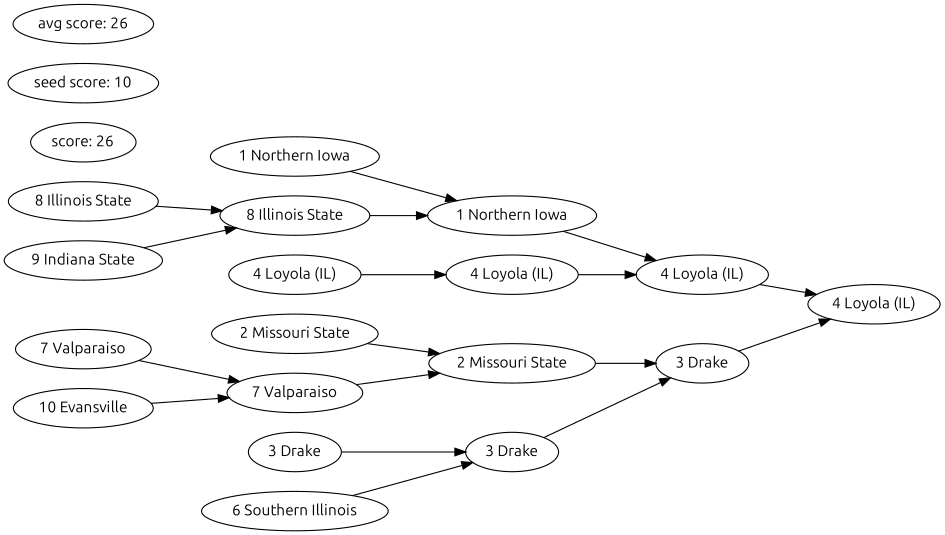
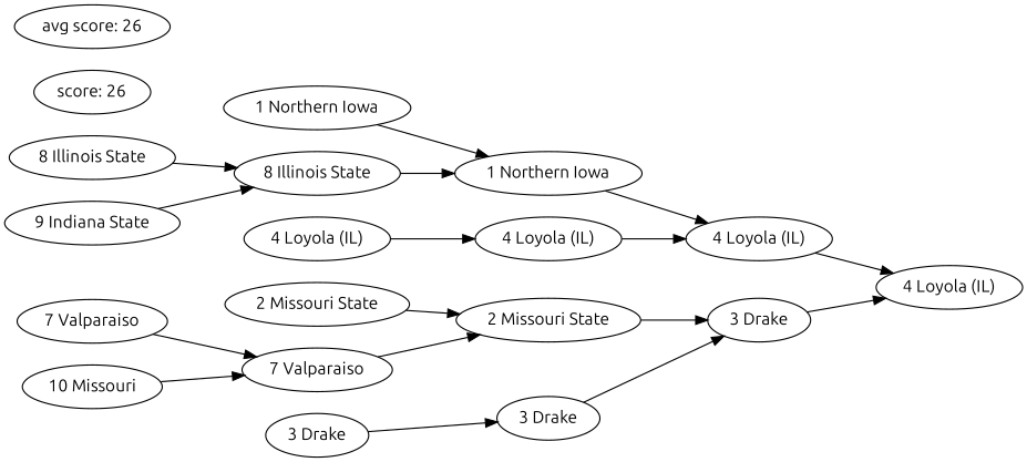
  digraph {
    fontname=Ubuntu
    rankdir=LR
    node [fontname=Ubuntu]
    edge [fontname=Ubuntu]
    n1 [label="4 Loyola (IL)"]
    n2 [label="4 Loyola (IL)"]
    n3 [label="1 Northern Iowa"]
    n4 [label="1 Northern Iowa"]
    n5 [label="8 Illinois State"]
    n6 [label="8 Illinois State"]
    n7 [label="9 Indiana State"]
    n8 [label="4 Loyola (IL)"]
    n9 [label="4 Loyola (IL)"]
    n10 [label="3 Drake"]
    n11 [label="2 Missouri State"]
    n12 [label="2 Missouri State"]
    n13 [label="7 Valparaiso"]
    n14 [label="7 Valparaiso"]
-   n15 [label="10 Evansville"]
+   n15 [label="10 Missouri"]
    n16 [label="3 Drake"]
    n17 [label="3 Drake"]
-   n18 [label="6 Southern Illinois"]
    n19 [label="score: 26"]
-   n20 [label="seed score: 10"]
    n21 [label="avg score: 26"]
    n2 -> n1
    n3 -> n2
    n4 -> n3
    n5 -> n3
    n6 -> n5
    n7 -> n5
    n8 -> n2
    n9 -> n8
    n10 -> n1
    n11 -> n10
    n12 -> n11
    n13 -> n11
    n14 -> n13
    n15 -> n13
    n16 -> n10
    n17 -> n16
-   n18 -> n16
  }
